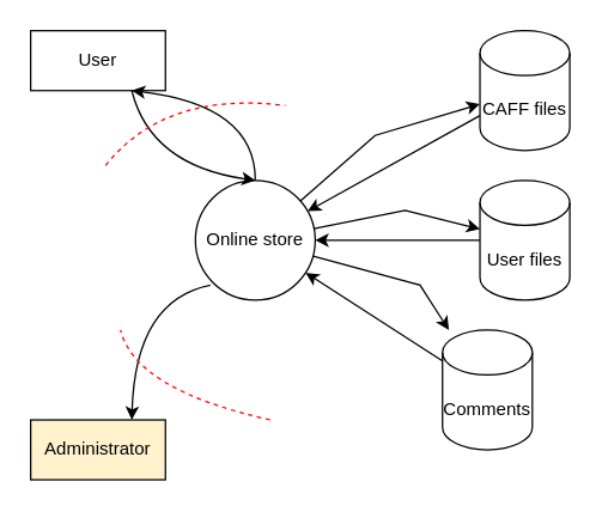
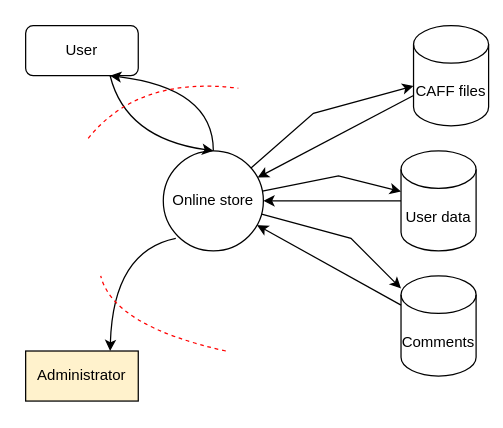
  <mxCell id="0" />
  <mxCell id="1" parent="0" />
  <mxCell id="2" value="Online store" style="ellipse;whiteSpace=wrap;html=1;aspect=fixed;" parent="1" vertex="1"><mxGeometry x="130" y="120" width="80" height="80" as="geometry" /></mxCell>
- <mxCell id="3" value="User" style="rounded=0;whiteSpace=wrap;html=1;" parent="1" vertex="1"><mxGeometry x="20" y="20" width="90" height="40" as="geometry" /></mxCell>
+ <mxCell id="3" value="User" style="whiteSpace=wrap;html=1;rounded=1;" parent="1" vertex="1"><mxGeometry x="20" y="20" width="90" height="40" as="geometry" /></mxCell>
  <mxCell id="4" value="Administrator" style="rounded=0;whiteSpace=wrap;html=1;fillColor=#fff2cc;" parent="1" vertex="1"><mxGeometry x="20" y="280" width="90" height="40" as="geometry" /></mxCell>
- <mxCell id="5" value="User files" style="shape=cylinder3;whiteSpace=wrap;html=1;boundedLbl=1;backgroundOutline=1;size=15;" parent="1" vertex="1"><mxGeometry x="320" y="120" width="60" height="80" as="geometry" /></mxCell>
- <mxCell id="6" value="CAFF files" style="shape=cylinder3;whiteSpace=wrap;html=1;boundedLbl=1;backgroundOutline=1;size=15;" parent="1" vertex="1"><mxGeometry x="320" y="20" width="60" height="80" as="geometry" /></mxCell>
+ <mxCell id="5" value="User data" style="shape=cylinder3;whiteSpace=wrap;html=1;boundedLbl=1;backgroundOutline=1;size=15;" parent="1" vertex="1"><mxGeometry x="320" y="120" width="60" height="80" as="geometry" /></mxCell>
+ <mxCell id="6" value="CAFF files" style="shape=cylinder3;whiteSpace=wrap;html=1;boundedLbl=1;backgroundOutline=1;size=15;" parent="1" vertex="1"><mxGeometry x="330" y="20" width="60" height="80" as="geometry" /></mxCell>
  <mxCell id="7" value="" style="curved=1;endArrow=classic;html=1;rounded=0;entryX=0.75;entryY=1;entryDx=0;entryDy=0;exitX=0.5;exitY=0;exitDx=0;exitDy=0;" parent="1" source="2" target="3" edge="1"><mxGeometry width="50" height="50" relative="1" as="geometry"><mxPoint x="50" y="160" as="sourcePoint" /><mxPoint x="100" y="110" as="targetPoint" /><Array as="points"><mxPoint x="170" y="70" /></Array></mxGeometry></mxCell>
  <mxCell id="8" value="" style="curved=1;endArrow=classic;html=1;rounded=0;entryX=0.5;entryY=0;entryDx=0;entryDy=0;exitX=0.75;exitY=1;exitDx=0;exitDy=0;" parent="1" source="3" target="2" edge="1"><mxGeometry width="50" height="50" relative="1" as="geometry"><mxPoint x="180" y="130" as="sourcePoint" /><mxPoint x="127.5" y="70" as="targetPoint" /><Array as="points"><mxPoint x="100" y="110" /></Array></mxGeometry></mxCell>
  <mxCell id="9" value="" style="curved=1;endArrow=classic;html=1;rounded=0;entryX=0.75;entryY=0;entryDx=0;entryDy=0;" parent="1" target="4" edge="1"><mxGeometry width="50" height="50" relative="1" as="geometry"><mxPoint x="140" y="190" as="sourcePoint" /><mxPoint x="120" y="260" as="targetPoint" /><Array as="points"><mxPoint x="90" y="200" /></Array></mxGeometry></mxCell>
  <mxCell id="10" value="" style="endArrow=none;html=1;endFill=0;dashed=1;strokeColor=#FF0000;curved=1;" parent="1" edge="1"><mxGeometry width="50" height="50" relative="1" as="geometry"><mxPoint x="70" y="110" as="sourcePoint" /><mxPoint x="190" y="70" as="targetPoint" /><Array as="points"><mxPoint x="110" y="60" /></Array></mxGeometry></mxCell>
  <mxCell id="11" value="" style="endArrow=none;html=1;endFill=0;dashed=1;strokeColor=#FF0000;curved=1;" parent="1" edge="1"><mxGeometry width="50" height="50" relative="1" as="geometry"><mxPoint x="180" y="280" as="sourcePoint" /><mxPoint x="80" y="220" as="targetPoint" /><Array as="points"><mxPoint x="90" y="260" /></Array></mxGeometry></mxCell>
- <mxCell id="12" value="Comments" style="shape=cylinder3;whiteSpace=wrap;html=1;boundedLbl=1;backgroundOutline=1;size=15;" vertex="1" parent="1"><mxGeometry x="295" y="220" width="60" height="80" as="geometry" /></mxCell>
+ <mxCell id="12" value="Comments" style="shape=cylinder3;whiteSpace=wrap;html=1;boundedLbl=1;backgroundOutline=1;size=15;" vertex="1" parent="1"><mxGeometry x="320" y="220" width="60" height="80" as="geometry" /></mxCell>
  <mxCell id="13" value="" style="endArrow=classic;html=1;rounded=0;" edge="1" parent="1" source="2" target="6"><mxGeometry width="50" height="50" relative="1" as="geometry"><mxPoint x="200" y="110" as="sourcePoint" /><mxPoint x="250" y="60" as="targetPoint" /><Array as="points"><mxPoint x="250" y="90" /></Array></mxGeometry></mxCell>
  <mxCell id="14" value="" style="endArrow=classic;html=1;rounded=0;" edge="1" parent="1" source="6" target="2"><mxGeometry width="50" height="50" relative="1" as="geometry"><mxPoint x="240" y="200" as="sourcePoint" /><mxPoint x="290" y="150" as="targetPoint" /></mxGeometry></mxCell>
  <mxCell id="15" value="" style="endArrow=classic;html=1;rounded=0;" edge="1" parent="1" source="2" target="5"><mxGeometry width="50" height="50" relative="1" as="geometry"><mxPoint x="300" y="220" as="sourcePoint" /><mxPoint x="350" y="170" as="targetPoint" /><Array as="points"><mxPoint x="270" y="140" /></Array></mxGeometry></mxCell>
  <mxCell id="16" value="" style="endArrow=classic;html=1;rounded=0;" edge="1" parent="1" source="5" target="2"><mxGeometry width="50" height="50" relative="1" as="geometry"><mxPoint x="150" y="250" as="sourcePoint" /><mxPoint x="200" y="200" as="targetPoint" /></mxGeometry></mxCell>
  <mxCell id="17" value="" style="endArrow=classic;html=1;rounded=0;" edge="1" parent="1" source="2" target="12"><mxGeometry width="50" height="50" relative="1" as="geometry"><mxPoint x="190" y="250" as="sourcePoint" /><mxPoint x="240" y="200" as="targetPoint" /><Array as="points"><mxPoint x="280" y="190" /></Array></mxGeometry></mxCell>
  <mxCell id="18" value="" style="endArrow=classic;html=1;rounded=0;" edge="1" parent="1" source="12" target="2"><mxGeometry width="50" height="50" relative="1" as="geometry"><mxPoint x="170" y="270" as="sourcePoint" /><mxPoint x="220" y="220" as="targetPoint" /></mxGeometry></mxCell>
